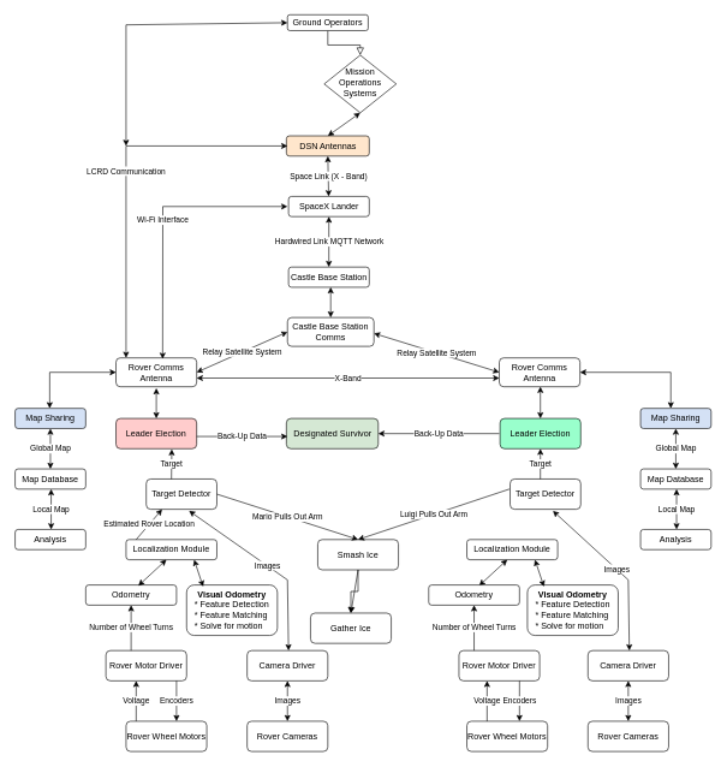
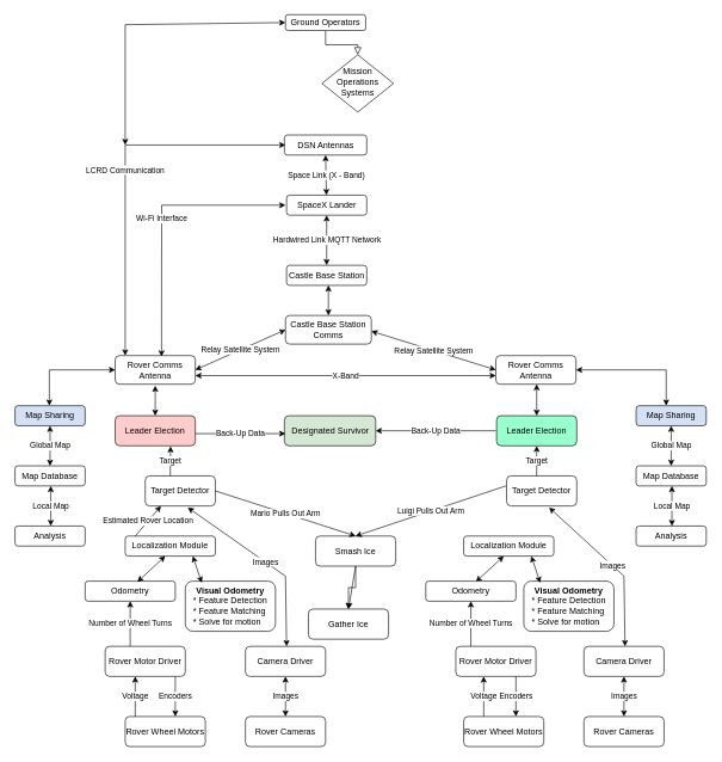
  <mxCell id="0" />
  <mxCell id="1" parent="0" />
  <mxCell id="2" value="" style="rounded=0;html=1;jettySize=auto;orthogonalLoop=1;fontSize=11;endArrow=block;endFill=0;endSize=8;strokeWidth=1;shadow=0;labelBackgroundColor=none;edgeStyle=orthogonalEdgeStyle;" parent="1" source="3" target="4" edge="1"><mxGeometry relative="1" as="geometry" /></mxCell>
  <mxCell id="3" value="Ground Operators" style="rounded=1;whiteSpace=wrap;html=1;fontSize=12;glass=0;strokeWidth=1;shadow=0;" parent="1" vertex="1"><mxGeometry x="398" y="20" width="112" height="22" as="geometry" /></mxCell>
  <mxCell id="4" value="Mission Operations Systems" style="rhombus;whiteSpace=wrap;html=1;shadow=0;fontFamily=Helvetica;fontSize=12;align=center;strokeWidth=1;spacing=6;spacingTop=-4;" parent="1" vertex="1"><mxGeometry x="449" y="76" width="100" height="80" as="geometry" /></mxCell>
  <mxCell id="5" value="Castle Base Station" style="rounded=1;whiteSpace=wrap;html=1;fontSize=12;glass=0;strokeWidth=1;shadow=0;" parent="1" vertex="1"><mxGeometry x="399.5" y="370" width="112" height="28" as="geometry" /></mxCell>
- <mxCell id="6" value="DSN Antennas" style="rounded=1;whiteSpace=wrap;html=1;fillColor=#ffe6cc;" vertex="1" parent="1"><mxGeometry x="396.5" y="188" width="115" height="28" as="geometry" /></mxCell>
- <mxCell id="7" value="" style="endArrow=classic;startArrow=classic;html=1;rounded=0;entryX=0.5;entryY=1;entryDx=0;entryDy=0;exitX=0.5;exitY=0;exitDx=0;exitDy=0;" edge="1" parent="1" source="6" target="4"><mxGeometry width="50" height="50" relative="1" as="geometry"><mxPoint x="142" y="222" as="sourcePoint" /><mxPoint x="167" y="172" as="targetPoint" /></mxGeometry></mxCell>
+ <mxCell id="6" value="DSN Antennas" style="rounded=1;whiteSpace=wrap;html=1;" vertex="1" parent="1"><mxGeometry x="396.5" y="188" width="115" height="28" as="geometry" /></mxCell>
  <mxCell id="8" value="Space Link (X - Band)" style="endArrow=classic;startArrow=classic;html=1;rounded=0;entryX=0.5;entryY=1;entryDx=0;entryDy=0;" edge="1" parent="1" source="10" target="6"><mxGeometry width="50" height="50" relative="1" as="geometry"><mxPoint x="142" y="322" as="sourcePoint" /><mxPoint x="192" y="272" as="targetPoint" /></mxGeometry></mxCell>
  <mxCell id="9" value="Castle Base Station Comms" style="rounded=1;whiteSpace=wrap;html=1;" vertex="1" parent="1"><mxGeometry x="398" y="440" width="120" height="40" as="geometry" /></mxCell>
  <mxCell id="10" value="SpaceX Lander" style="rounded=1;whiteSpace=wrap;html=1;fontSize=12;glass=0;strokeWidth=1;shadow=0;" parent="1" vertex="1"><mxGeometry x="399.5" y="272" width="112" height="28" as="geometry" /></mxCell>
  <mxCell id="11" value="Hardwired Link MQTT Network" style="endArrow=classic;startArrow=classic;html=1;rounded=0;entryX=0.5;entryY=1;entryDx=0;entryDy=0;exitX=0.5;exitY=0;exitDx=0;exitDy=0;" edge="1" parent="1" source="5" target="10"><mxGeometry width="50" height="50" relative="1" as="geometry"><mxPoint x="146" y="342" as="sourcePoint" /><mxPoint x="192" y="292" as="targetPoint" /></mxGeometry></mxCell>
  <mxCell id="12" value="" style="endArrow=classic;startArrow=classic;html=1;rounded=0;exitX=0.5;exitY=0;exitDx=0;exitDy=0;" edge="1" parent="1" source="9"><mxGeometry width="50" height="50" relative="1" as="geometry"><mxPoint x="412" y="448" as="sourcePoint" /><mxPoint x="458" y="398" as="targetPoint" /></mxGeometry></mxCell>
  <mxCell id="13" value="Rover Comms Antenna" style="rounded=1;whiteSpace=wrap;html=1;" vertex="1" parent="1"><mxGeometry x="160" y="496" width="112" height="40" as="geometry" /></mxCell>
  <mxCell id="14" value="LCRD Communication" style="endArrow=classic;startArrow=classic;html=1;rounded=0;" edge="1" parent="1"><mxGeometry width="50" height="50" relative="1" as="geometry"><mxPoint x="174" y="496" as="sourcePoint" /><mxPoint x="398" y="202" as="targetPoint" /><Array as="points"><mxPoint x="174" y="202" /></Array></mxGeometry></mxCell>
  <mxCell id="15" value="Wi-Fi Interface" style="endArrow=classic;startArrow=classic;html=1;rounded=0;exitX=0.578;exitY=0.033;exitDx=0;exitDy=0;exitPerimeter=0;" edge="1" parent="1" source="13"><mxGeometry width="50" height="50" relative="1" as="geometry"><mxPoint x="208" y="440" as="sourcePoint" /><mxPoint x="398" y="286" as="targetPoint" /><Array as="points"><mxPoint x="225" y="286" /></Array></mxGeometry></mxCell>
  <mxCell id="16" value="Relay Satellite System" style="endArrow=classic;startArrow=classic;html=1;rounded=0;exitX=1;exitY=0.5;exitDx=0;exitDy=0;entryX=0;entryY=0.5;entryDx=0;entryDy=0;" edge="1" parent="1" source="13" target="9"><mxGeometry width="50" height="50" relative="1" as="geometry"><mxPoint x="370" y="308" as="sourcePoint" /><mxPoint x="420" y="258" as="targetPoint" /></mxGeometry></mxCell>
  <mxCell id="17" value="Rover Comms Antenna" style="rounded=1;whiteSpace=wrap;html=1;" vertex="1" parent="1"><mxGeometry x="692" y="496" width="112" height="40" as="geometry" /></mxCell>
  <mxCell id="18" value="Relay Satellite System" style="endArrow=classic;startArrow=classic;html=1;rounded=0;entryX=0;entryY=0.5;entryDx=0;entryDy=0;" edge="1" parent="1" target="17"><mxGeometry width="50" height="50" relative="1" as="geometry"><mxPoint x="518" y="462" as="sourcePoint" /><mxPoint x="568" y="412" as="targetPoint" /></mxGeometry></mxCell>
  <mxCell id="19" value="" style="endArrow=classic;startArrow=classic;html=1;rounded=0;entryX=0;entryY=0.5;entryDx=0;entryDy=0;" edge="1" parent="1" target="3"><mxGeometry width="50" height="50" relative="1" as="geometry"><mxPoint x="174" y="202" as="sourcePoint" /><mxPoint x="126" y="258" as="targetPoint" /><Array as="points"><mxPoint x="174" y="34" /></Array></mxGeometry></mxCell>
  <mxCell id="20" value="Map Sharing" style="rounded=1;whiteSpace=wrap;html=1;fillColor=#D4E1F5;" vertex="1" parent="1"><mxGeometry x="20" y="566" width="98" height="28" as="geometry" /></mxCell>
  <mxCell id="21" value="Map Database" style="rounded=1;whiteSpace=wrap;html=1;" vertex="1" parent="1"><mxGeometry x="20" y="650" width="98" height="28" as="geometry" /></mxCell>
  <mxCell id="22" value="" style="endArrow=classic;startArrow=classic;html=1;rounded=0;" edge="1" parent="1"><mxGeometry width="50" height="50" relative="1" as="geometry"><mxPoint x="68" y="566" as="sourcePoint" /><mxPoint x="160" y="516" as="targetPoint" /><Array as="points"><mxPoint x="68" y="516" /></Array></mxGeometry></mxCell>
  <mxCell id="23" value="Leader Election" style="rounded=1;whiteSpace=wrap;html=1;fillColor=#FFCCCC;" vertex="1" parent="1"><mxGeometry x="160" y="580" width="112" height="42" as="geometry" /></mxCell>
  <mxCell id="24" value="" style="endArrow=classic;startArrow=classic;html=1;rounded=0;exitX=0.5;exitY=0;exitDx=0;exitDy=0;" edge="1" parent="1" source="23"><mxGeometry width="50" height="50" relative="1" as="geometry"><mxPoint x="370" y="686" as="sourcePoint" /><mxPoint x="216" y="538" as="targetPoint" /></mxGeometry></mxCell>
  <mxCell id="25" value="X-Band" style="endArrow=classic;startArrow=classic;html=1;rounded=0;" edge="1" parent="1"><mxGeometry width="50" height="50" relative="1" as="geometry"><mxPoint x="272" y="524" as="sourcePoint" /><mxPoint x="692" y="524" as="targetPoint" /><Array as="points" /></mxGeometry></mxCell>
  <mxCell id="26" value="Leader Election" style="rounded=1;whiteSpace=wrap;html=1;fillColor=#99FFCC;" vertex="1" parent="1"><mxGeometry x="693" y="580" width="112" height="42" as="geometry" /></mxCell>
  <mxCell id="27" value="Global Map" style="endArrow=classic;startArrow=classic;html=1;rounded=0;entryX=0.5;entryY=1;entryDx=0;entryDy=0;exitX=0.5;exitY=0;exitDx=0;exitDy=0;" edge="1" parent="1" source="21" target="20"><mxGeometry width="50" height="50" relative="1" as="geometry"><mxPoint x="384" y="602" as="sourcePoint" /><mxPoint x="434" y="552" as="targetPoint" /><Array as="points" /></mxGeometry></mxCell>
  <mxCell id="28" value="Analysis" style="rounded=1;whiteSpace=wrap;html=1;" vertex="1" parent="1"><mxGeometry x="20" y="734" width="98" height="28" as="geometry" /></mxCell>
  <mxCell id="29" value="Target Detector" style="rounded=1;whiteSpace=wrap;html=1;" vertex="1" parent="1"><mxGeometry x="202" y="664" width="98" height="42" as="geometry" /></mxCell>
  <mxCell id="30" value="Local Map" style="endArrow=classic;startArrow=classic;html=1;rounded=0;" edge="1" parent="1"><mxGeometry width="50" height="50" relative="1" as="geometry"><mxPoint x="70" y="734" as="sourcePoint" /><mxPoint x="70" y="678" as="targetPoint" /></mxGeometry></mxCell>
  <mxCell id="31" value="Designated Survivor" style="rounded=1;whiteSpace=wrap;html=1;fillColor=#d5e8d4;" vertex="1" parent="1"><mxGeometry x="396.5" y="580" width="127.5" height="42" as="geometry" /></mxCell>
  <mxCell id="32" value="Localization Module" style="rounded=1;whiteSpace=wrap;html=1;" vertex="1" parent="1"><mxGeometry x="174" y="748" width="126" height="28" as="geometry" /></mxCell>
  <mxCell id="33" value="Odometry" style="rounded=1;whiteSpace=wrap;html=1;" vertex="1" parent="1"><mxGeometry x="118" y="811" width="126" height="28" as="geometry" /></mxCell>
  <mxCell id="34" value="&lt;b&gt;Visual Odometry&lt;/b&gt;&lt;br&gt;* Feature Detection&lt;br&gt;&lt;div style=&quot;text-align: left;&quot;&gt;&lt;span style=&quot;background-color: initial;&quot;&gt;* Feature Matching&lt;/span&gt;&lt;/div&gt;&lt;div style=&quot;text-align: left;&quot;&gt;&lt;span style=&quot;background-color: initial;&quot;&gt;* Solve for motion&lt;/span&gt;&lt;/div&gt;" style="rounded=1;whiteSpace=wrap;html=1;" vertex="1" parent="1"><mxGeometry x="258" y="811" width="126" height="70" as="geometry" /></mxCell>
  <mxCell id="35" value="" style="endArrow=classic;startArrow=classic;html=1;rounded=0;" edge="1" parent="1"><mxGeometry width="50" height="50" relative="1" as="geometry"><mxPoint x="191" y="812" as="sourcePoint" /><mxPoint x="230" y="776" as="targetPoint" /></mxGeometry></mxCell>
  <mxCell id="36" value="" style="endArrow=classic;startArrow=classic;html=1;rounded=0;entryX=0.75;entryY=1;entryDx=0;entryDy=0;exitX=0.182;exitY=0.033;exitDx=0;exitDy=0;exitPerimeter=0;" edge="1" parent="1" source="34" target="32"><mxGeometry width="50" height="50" relative="1" as="geometry"><mxPoint x="384" y="854" as="sourcePoint" /><mxPoint x="434" y="804" as="targetPoint" /><Array as="points" /></mxGeometry></mxCell>
  <mxCell id="37" value="Images" style="endArrow=classic;startArrow=classic;html=1;rounded=0;entryX=0.606;entryY=1.052;entryDx=0;entryDy=0;entryPerimeter=0;" edge="1" parent="1" target="29"><mxGeometry width="50" height="50" relative="1" as="geometry"><mxPoint x="399.5" y="902" as="sourcePoint" /><mxPoint x="399.5" y="790" as="targetPoint" /><Array as="points"><mxPoint x="398" y="804" /></Array></mxGeometry></mxCell>
  <mxCell id="38" value="" style="edgeStyle=orthogonalEdgeStyle;rounded=0;orthogonalLoop=1;jettySize=auto;html=1;" edge="1" parent="1" source="39" target="40"><mxGeometry relative="1" as="geometry" /></mxCell>
  <mxCell id="39" value="Smash Ice" style="rounded=1;whiteSpace=wrap;html=1;" vertex="1" parent="1"><mxGeometry x="440" y="748" width="112" height="42" as="geometry" /></mxCell>
  <mxCell id="40" value="Gather Ice" style="rounded=1;whiteSpace=wrap;html=1;" vertex="1" parent="1"><mxGeometry x="430" y="850" width="112" height="42" as="geometry" /></mxCell>
  <mxCell id="41" value="" style="endArrow=classic;html=1;rounded=0;exitX=0.5;exitY=1;exitDx=0;exitDy=0;entryX=0.5;entryY=0;entryDx=0;entryDy=0;" edge="1" parent="1" source="39" target="40"><mxGeometry width="50" height="50" relative="1" as="geometry"><mxPoint x="412" y="840" as="sourcePoint" /><mxPoint x="496" y="818" as="targetPoint" /></mxGeometry></mxCell>
  <mxCell id="42" value="Rover Motor Driver" style="rounded=1;whiteSpace=wrap;html=1;" vertex="1" parent="1"><mxGeometry x="146" y="902" width="112" height="42" as="geometry" /></mxCell>
  <mxCell id="43" value="Rover Wheel Motors" style="rounded=1;html=1;whiteSpace=wrap;" vertex="1" parent="1"><mxGeometry x="174" y="1000" width="112" height="42" as="geometry" /></mxCell>
  <mxCell id="44" value="Voltage" style="endArrow=classic;html=1;rounded=0;" edge="1" parent="1"><mxGeometry width="50" height="50" relative="1" as="geometry"><mxPoint x="188" y="1000" as="sourcePoint" /><mxPoint x="188" y="944" as="targetPoint" /><Array as="points"><mxPoint x="188" y="972" /></Array></mxGeometry></mxCell>
  <mxCell id="45" value="Encoders" style="endArrow=classic;html=1;rounded=0;" edge="1" parent="1"><mxGeometry width="50" height="50" relative="1" as="geometry"><mxPoint x="244" y="944" as="sourcePoint" /><mxPoint x="244" y="1000" as="targetPoint" /></mxGeometry></mxCell>
  <mxCell id="46" value="Back-Up Data" style="endArrow=classic;html=1;rounded=0;" edge="1" parent="1"><mxGeometry width="50" height="50" relative="1" as="geometry"><mxPoint x="272" y="605" as="sourcePoint" /><mxPoint x="398" y="605" as="targetPoint" /></mxGeometry></mxCell>
  <mxCell id="47" value="Back-Up Data" style="endArrow=classic;html=1;rounded=0;entryX=1;entryY=0.5;entryDx=0;entryDy=0;" edge="1" parent="1" target="31"><mxGeometry width="50" height="50" relative="1" as="geometry"><mxPoint x="692" y="601" as="sourcePoint" /><mxPoint x="630" y="580" as="targetPoint" /></mxGeometry></mxCell>
  <mxCell id="48" value="Number of Wheel Turns" style="endArrow=classic;html=1;rounded=0;entryX=0.5;entryY=1;entryDx=0;entryDy=0;" edge="1" parent="1" target="33"><mxGeometry width="50" height="50" relative="1" as="geometry"><mxPoint x="181" y="902" as="sourcePoint" /><mxPoint x="272" y="852" as="targetPoint" /></mxGeometry></mxCell>
  <mxCell id="49" value="Camera Driver" style="rounded=1;whiteSpace=wrap;html=1;" vertex="1" parent="1"><mxGeometry x="342" y="902" width="112" height="42" as="geometry" /></mxCell>
  <mxCell id="50" value="Rover Cameras" style="rounded=1;whiteSpace=wrap;html=1;" vertex="1" parent="1"><mxGeometry x="342" y="1000" width="112" height="42" as="geometry" /></mxCell>
  <mxCell id="51" value="Images" style="endArrow=classic;startArrow=classic;html=1;rounded=0;exitX=0.5;exitY=1;exitDx=0;exitDy=0;entryX=0.5;entryY=0;entryDx=0;entryDy=0;" edge="1" parent="1" source="49" target="50"><mxGeometry width="50" height="50" relative="1" as="geometry"><mxPoint x="412" y="812" as="sourcePoint" /><mxPoint x="462" y="762" as="targetPoint" /><Array as="points" /></mxGeometry></mxCell>
  <mxCell id="52" value="Target" style="endArrow=classic;html=1;rounded=0;entryX=0.691;entryY=1.017;entryDx=0;entryDy=0;entryPerimeter=0;" edge="1" parent="1" target="23"><mxGeometry width="50" height="50" relative="1" as="geometry"><mxPoint x="237" y="664" as="sourcePoint" /><mxPoint x="356" y="614" as="targetPoint" /></mxGeometry></mxCell>
  <mxCell id="53" value="Target Detector" style="rounded=1;whiteSpace=wrap;html=1;" vertex="1" parent="1"><mxGeometry x="707" y="664" width="98" height="42" as="geometry" /></mxCell>
  <mxCell id="54" value="Localization Module" style="rounded=1;whiteSpace=wrap;html=1;" vertex="1" parent="1"><mxGeometry x="647" y="748" width="126" height="28" as="geometry" /></mxCell>
  <mxCell id="55" value="&lt;b&gt;Visual Odometry&lt;/b&gt;&lt;br&gt;* Feature Detection&lt;br&gt;&lt;div style=&quot;text-align: left;&quot;&gt;&lt;span style=&quot;background-color: initial;&quot;&gt;* Feature Matching&lt;/span&gt;&lt;/div&gt;&lt;div style=&quot;text-align: left;&quot;&gt;&lt;span style=&quot;background-color: initial;&quot;&gt;* Solve for motion&lt;/span&gt;&lt;/div&gt;" style="rounded=1;whiteSpace=wrap;html=1;" vertex="1" parent="1"><mxGeometry x="731" y="811" width="126" height="70" as="geometry" /></mxCell>
  <mxCell id="56" value="" style="endArrow=classic;startArrow=classic;html=1;rounded=0;" edge="1" parent="1"><mxGeometry width="50" height="50" relative="1" as="geometry"><mxPoint x="664" y="812" as="sourcePoint" /><mxPoint x="703" y="776" as="targetPoint" /></mxGeometry></mxCell>
  <mxCell id="57" value="" style="endArrow=classic;startArrow=classic;html=1;rounded=0;entryX=0.75;entryY=1;entryDx=0;entryDy=0;exitX=0.182;exitY=0.033;exitDx=0;exitDy=0;exitPerimeter=0;" edge="1" source="55" target="54" parent="1"><mxGeometry width="50" height="50" relative="1" as="geometry"><mxPoint x="857" y="854" as="sourcePoint" /><mxPoint x="907" y="804" as="targetPoint" /><Array as="points" /></mxGeometry></mxCell>
  <mxCell id="58" value="Images" style="endArrow=classic;startArrow=classic;html=1;rounded=0;entryX=0.606;entryY=1.052;entryDx=0;entryDy=0;entryPerimeter=0;" edge="1" target="53" parent="1"><mxGeometry width="50" height="50" relative="1" as="geometry"><mxPoint x="872.5" y="902" as="sourcePoint" /><mxPoint x="872.5" y="790" as="targetPoint" /><Array as="points"><mxPoint x="871" y="804" /></Array></mxGeometry></mxCell>
  <mxCell id="59" value="Rover Motor Driver" style="rounded=1;whiteSpace=wrap;html=1;" vertex="1" parent="1"><mxGeometry x="636" y="902" width="112" height="42" as="geometry" /></mxCell>
  <mxCell id="60" value="Rover Wheel Motors" style="rounded=1;html=1;whiteSpace=wrap;" vertex="1" parent="1"><mxGeometry x="647" y="1000" width="112" height="42" as="geometry" /></mxCell>
  <mxCell id="61" value="Voltage" style="endArrow=classic;html=1;rounded=0;" edge="1" parent="1"><mxGeometry width="50" height="50" relative="1" as="geometry"><mxPoint x="675" y="1000" as="sourcePoint" /><mxPoint x="675" y="944" as="targetPoint" /></mxGeometry></mxCell>
  <mxCell id="62" value="Encoders" style="endArrow=classic;html=1;rounded=0;exitX=0.75;exitY=1;exitDx=0;exitDy=0;" edge="1" source="59" parent="1"><mxGeometry width="50" height="50" relative="1" as="geometry"><mxPoint x="745" y="994" as="sourcePoint" /><mxPoint x="720" y="1000" as="targetPoint" /></mxGeometry></mxCell>
  <mxCell id="63" value="Number of Wheel Turns" style="endArrow=classic;html=1;rounded=0;entryX=0.5;entryY=1;entryDx=0;entryDy=0;" edge="1" parent="1" target="68"><mxGeometry width="50" height="50" relative="1" as="geometry"><mxPoint x="657" y="902" as="sourcePoint" /><mxPoint x="650" y="844" as="targetPoint" /></mxGeometry></mxCell>
  <mxCell id="64" value="Camera Driver" style="rounded=1;whiteSpace=wrap;html=1;" vertex="1" parent="1"><mxGeometry x="815" y="902" width="112" height="42" as="geometry" /></mxCell>
  <mxCell id="65" value="Rover Cameras" style="rounded=1;whiteSpace=wrap;html=1;" vertex="1" parent="1"><mxGeometry x="815" y="1000" width="112" height="42" as="geometry" /></mxCell>
  <mxCell id="66" value="Images" style="endArrow=classic;startArrow=classic;html=1;rounded=0;exitX=0.5;exitY=1;exitDx=0;exitDy=0;entryX=0.5;entryY=0;entryDx=0;entryDy=0;" edge="1" source="64" target="65" parent="1"><mxGeometry width="50" height="50" relative="1" as="geometry"><mxPoint x="885" y="812" as="sourcePoint" /><mxPoint x="935" y="762" as="targetPoint" /><Array as="points" /></mxGeometry></mxCell>
  <mxCell id="67" value="Estimated Rover Location" style="endArrow=classic;html=1;rounded=0;" edge="1" parent="1"><mxGeometry width="50" height="50" relative="1" as="geometry"><mxPoint x="188" y="748" as="sourcePoint" /><mxPoint x="224" y="706" as="targetPoint" /></mxGeometry></mxCell>
  <mxCell id="68" value="Odometry" style="rounded=1;whiteSpace=wrap;html=1;" vertex="1" parent="1"><mxGeometry x="594" y="811" width="126" height="28" as="geometry" /></mxCell>
  <mxCell id="69" value="Mario Pulls Out Arm" style="endArrow=classic;html=1;rounded=0;exitX=1;exitY=0.5;exitDx=0;exitDy=0;entryX=0.5;entryY=0;entryDx=0;entryDy=0;" edge="1" parent="1" source="29" target="39"><mxGeometry width="50" height="50" relative="1" as="geometry"><mxPoint x="454" y="728" as="sourcePoint" /><mxPoint x="504" y="678" as="targetPoint" /></mxGeometry></mxCell>
  <mxCell id="70" value="Luigi Pulls Out Arm" style="endArrow=classic;html=1;rounded=0;entryX=0.5;entryY=0;entryDx=0;entryDy=0;" edge="1" parent="1" target="39"><mxGeometry width="50" height="50" relative="1" as="geometry"><mxPoint x="706" y="678" as="sourcePoint" /><mxPoint x="630" y="678" as="targetPoint" /></mxGeometry></mxCell>
  <mxCell id="71" value="" style="endArrow=classic;startArrow=classic;html=1;rounded=0;exitX=0.5;exitY=0;exitDx=0;exitDy=0;" edge="1" parent="1" source="26"><mxGeometry width="50" height="50" relative="1" as="geometry"><mxPoint x="699" y="586" as="sourcePoint" /><mxPoint x="749" y="536" as="targetPoint" /></mxGeometry></mxCell>
  <mxCell id="72" value="Target" style="endArrow=classic;html=1;rounded=0;entryX=0.5;entryY=1;entryDx=0;entryDy=0;" edge="1" parent="1" target="26"><mxGeometry width="50" height="50" relative="1" as="geometry"><mxPoint x="749" y="664" as="sourcePoint" /><mxPoint x="616" y="608" as="targetPoint" /></mxGeometry></mxCell>
  <mxCell id="73" value="Map Sharing" style="rounded=1;whiteSpace=wrap;html=1;fillColor=#D4E1F5;" vertex="1" parent="1"><mxGeometry x="888" y="566" width="98" height="28" as="geometry" /></mxCell>
  <mxCell id="74" value="Map Database" style="rounded=1;whiteSpace=wrap;html=1;" vertex="1" parent="1"><mxGeometry x="888" y="650" width="98" height="28" as="geometry" /></mxCell>
  <mxCell id="75" value="Global Map" style="endArrow=classic;startArrow=classic;html=1;rounded=0;entryX=0.5;entryY=1;entryDx=0;entryDy=0;exitX=0.5;exitY=0;exitDx=0;exitDy=0;" edge="1" source="74" target="73" parent="1"><mxGeometry width="50" height="50" relative="1" as="geometry"><mxPoint x="1252" y="602" as="sourcePoint" /><mxPoint x="1302" y="552" as="targetPoint" /><Array as="points" /></mxGeometry></mxCell>
  <mxCell id="76" value="Analysis" style="rounded=1;whiteSpace=wrap;html=1;" vertex="1" parent="1"><mxGeometry x="888" y="734" width="98" height="28" as="geometry" /></mxCell>
  <mxCell id="77" value="Local Map" style="endArrow=classic;startArrow=classic;html=1;rounded=0;" edge="1" parent="1"><mxGeometry width="50" height="50" relative="1" as="geometry"><mxPoint x="938" y="734" as="sourcePoint" /><mxPoint x="938" y="678" as="targetPoint" /></mxGeometry></mxCell>
  <mxCell id="78" value="" style="endArrow=classic;startArrow=classic;html=1;rounded=0;exitX=1;exitY=0.5;exitDx=0;exitDy=0;" edge="1" parent="1" source="17"><mxGeometry width="50" height="50" relative="1" as="geometry"><mxPoint x="608" y="602" as="sourcePoint" /><mxPoint x="930" y="566" as="targetPoint" /><Array as="points"><mxPoint x="930" y="516" /></Array></mxGeometry></mxCell>
